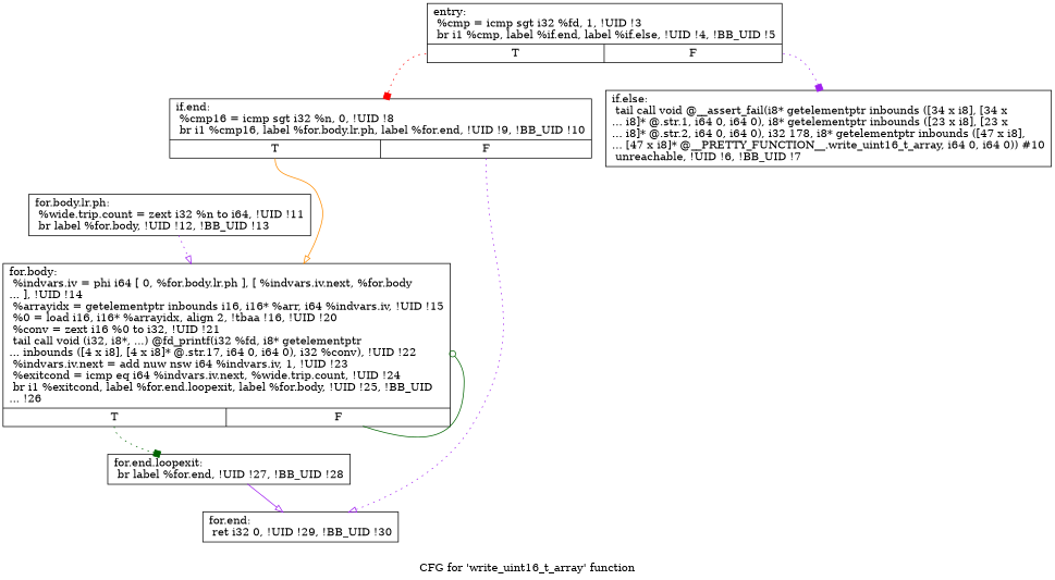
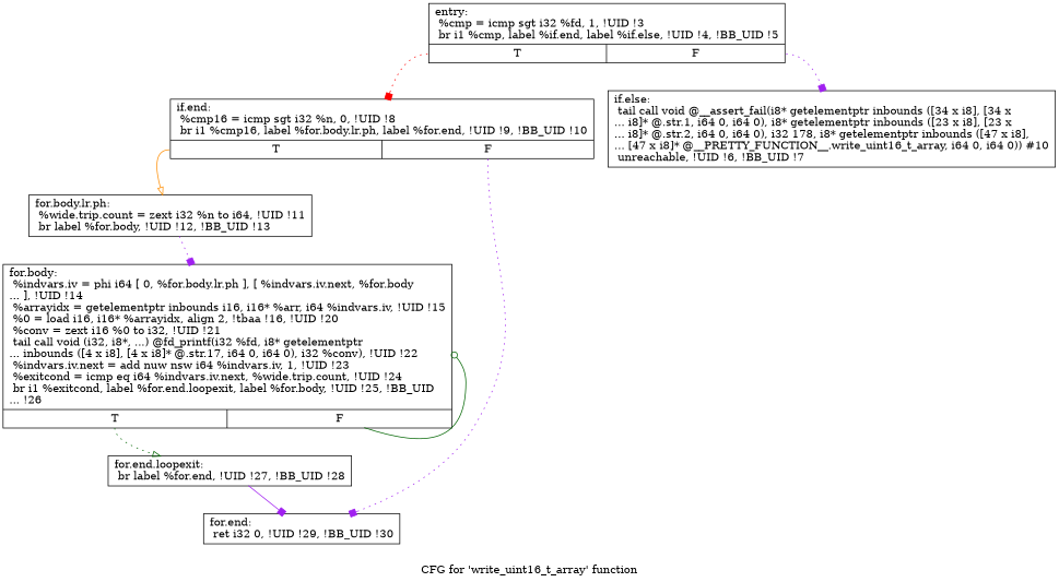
  digraph {
    label="CFG for 'write_uint16_t_array' function"
    node [shape=record]
    edge [arrowhead=onormal color=purple style=dotted tailport=s0]
    n1 [label="{entry:\l  %cmp = icmp sgt i32 %fd, 1, !UID !3\l  br i1 %cmp, label %if.end, label %if.else, !UID !4, !BB_UID !5\l|{<s0>T|<s1>F}}"]
    n2 [label="{if.end:                                           \l  %cmp16 = icmp sgt i32 %n, 0, !UID !8\l  br i1 %cmp16, label %for.body.lr.ph, label %for.end, !UID !9, !BB_UID !10\l|{<s0>T|<s1>F}}"]
    n3 [label="{if.else:                                          \l  tail call void @__assert_fail(i8* getelementptr inbounds ([34 x i8], [34 x\l... i8]* @.str.1, i64 0, i64 0), i8* getelementptr inbounds ([23 x i8], [23 x\l... i8]* @.str.2, i64 0, i64 0), i32 178, i8* getelementptr inbounds ([47 x i8],\l... [47 x i8]* @__PRETTY_FUNCTION__.write_uint16_t_array, i64 0, i64 0)) #10\l  unreachable, !UID !6, !BB_UID !7\l}"]
    n4 [label="{for.body.lr.ph:                                   \l  %wide.trip.count = zext i32 %n to i64, !UID !11\l  br label %for.body, !UID !12, !BB_UID !13\l}"]
    n5 [label="{for.end:                                          \l  ret i32 0, !UID !29, !BB_UID !30\l}"]
    n6 [label="{for.body:                                         \l  %indvars.iv = phi i64 [ 0, %for.body.lr.ph ], [ %indvars.iv.next, %for.body\l... ], !UID !14\l  %arrayidx = getelementptr inbounds i16, i16* %arr, i64 %indvars.iv, !UID !15\l  %0 = load i16, i16* %arrayidx, align 2, !tbaa !16, !UID !20\l  %conv = zext i16 %0 to i32, !UID !21\l  tail call void (i32, i8*, ...) @fd_printf(i32 %fd, i8* getelementptr\l... inbounds ([4 x i8], [4 x i8]* @.str.17, i64 0, i64 0), i32 %conv), !UID !22\l  %indvars.iv.next = add nuw nsw i64 %indvars.iv, 1, !UID !23\l  %exitcond = icmp eq i64 %indvars.iv.next, %wide.trip.count, !UID !24\l  br i1 %exitcond, label %for.end.loopexit, label %for.body, !UID !25, !BB_UID\l... !26\l|{<s0>T|<s1>F}}"]
    n7 [label="{for.end.loopexit:                                 \l  br label %for.end, !UID !27, !BB_UID !28\l}"]
    n1 -> n2 [arrowhead=box color=red]
    n1 -> n3 [arrowhead=box tailport=s1]
-   n2 -> n6 [color=darkorange style=solid]
-   n2 -> n5 [tailport=s1]
-   n4 -> n6
+   n2 -> n4 [color=darkorange style=solid]
+   n2 -> n5 [arrowhead=box tailport=s1]
+   n4 -> n6 [arrowhead=box]
    n6 -> n6 [arrowhead=odot color=darkgreen style=solid tailport=s1]
-   n6 -> n7 [arrowhead=box color=darkgreen]
-   n7 -> n5 [style=solid]
+   n6 -> n7 [color=darkgreen]
+   n7 -> n5 [arrowhead=box style=solid]
  }
